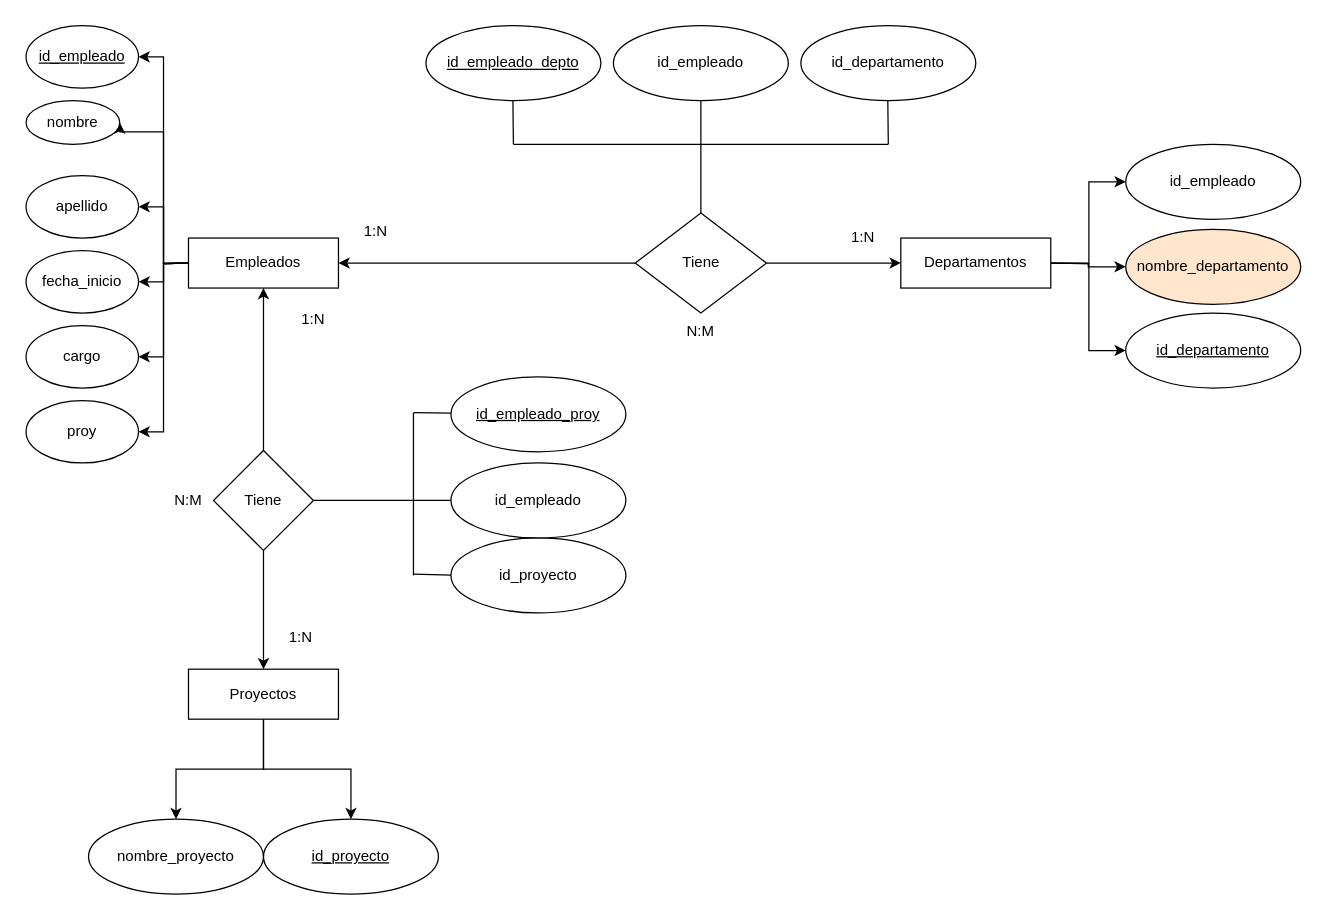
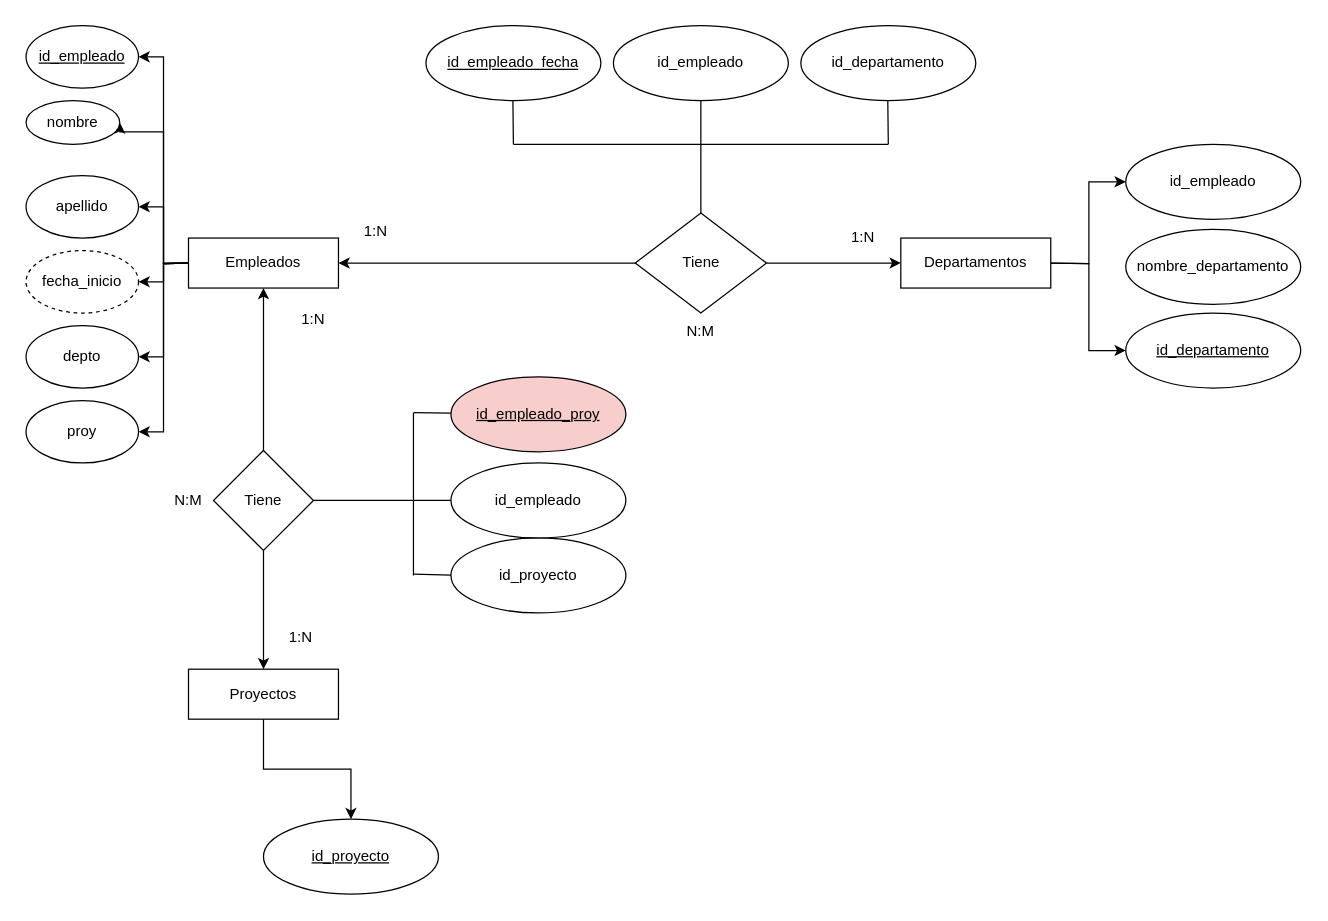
  <mxCell id="0" />
  <mxCell id="1" parent="0" />
  <mxCell id="2" style="edgeStyle=orthogonalEdgeStyle;rounded=0;orthogonalLoop=1;jettySize=auto;html=1;exitX=0;exitY=0.5;exitDx=0;exitDy=0;entryX=1;entryY=0.5;entryDx=0;entryDy=0;" parent="1" target="16" edge="1"><mxGeometry relative="1" as="geometry"><Array as="points"><mxPoint x="130" y="210" /><mxPoint x="130" y="105" /></Array><mxPoint x="150" y="210" as="sourcePoint" /></mxGeometry></mxCell>
  <mxCell id="3" style="edgeStyle=orthogonalEdgeStyle;rounded=0;orthogonalLoop=1;jettySize=auto;html=1;exitX=0;exitY=0.5;exitDx=0;exitDy=0;entryX=1;entryY=0.5;entryDx=0;entryDy=0;" parent="1" target="17" edge="1"><mxGeometry relative="1" as="geometry"><mxPoint x="150" y="210" as="sourcePoint" /></mxGeometry></mxCell>
  <mxCell id="4" style="edgeStyle=orthogonalEdgeStyle;rounded=0;orthogonalLoop=1;jettySize=auto;html=1;exitX=0;exitY=0.5;exitDx=0;exitDy=0;" parent="1" target="20" edge="1"><mxGeometry relative="1" as="geometry"><mxPoint x="150" y="210" as="sourcePoint" /></mxGeometry></mxCell>
  <mxCell id="5" style="edgeStyle=orthogonalEdgeStyle;rounded=0;orthogonalLoop=1;jettySize=auto;html=1;exitX=0;exitY=0.5;exitDx=0;exitDy=0;entryX=1;entryY=0.5;entryDx=0;entryDy=0;" parent="1" target="18" edge="1"><mxGeometry relative="1" as="geometry"><mxPoint x="150" y="210" as="sourcePoint" /></mxGeometry></mxCell>
  <mxCell id="6" style="edgeStyle=orthogonalEdgeStyle;rounded=0;orthogonalLoop=1;jettySize=auto;html=1;exitX=0;exitY=0.5;exitDx=0;exitDy=0;entryX=1;entryY=0.5;entryDx=0;entryDy=0;" parent="1" target="19" edge="1"><mxGeometry relative="1" as="geometry"><mxPoint x="150" y="210" as="sourcePoint" /></mxGeometry></mxCell>
  <mxCell id="7" style="edgeStyle=orthogonalEdgeStyle;rounded=0;orthogonalLoop=1;jettySize=auto;html=1;exitX=0;exitY=0.5;exitDx=0;exitDy=0;entryX=1;entryY=0.5;entryDx=0;entryDy=0;" parent="1" target="28" edge="1"><mxGeometry relative="1" as="geometry"><mxPoint x="150" y="210" as="sourcePoint" /></mxGeometry></mxCell>
  <mxCell id="8" value="Empleados" style="rounded=0;whiteSpace=wrap;html=1;" parent="1" vertex="1"><mxGeometry x="150" y="190" width="120" height="40" as="geometry" /></mxCell>
  <mxCell id="9" style="edgeStyle=orthogonalEdgeStyle;rounded=0;orthogonalLoop=1;jettySize=auto;html=1;exitX=1;exitY=0.5;exitDx=0;exitDy=0;entryX=0;entryY=0.5;entryDx=0;entryDy=0;" parent="1" target="27" edge="1"><mxGeometry relative="1" as="geometry"><mxPoint x="840" y="210" as="sourcePoint" /></mxGeometry></mxCell>
  <mxCell id="10" style="edgeStyle=orthogonalEdgeStyle;rounded=0;orthogonalLoop=1;jettySize=auto;html=1;exitX=1;exitY=0.5;exitDx=0;exitDy=0;entryX=0;entryY=0.5;entryDx=0;entryDy=0;" parent="1" target="29" edge="1"><mxGeometry relative="1" as="geometry"><mxPoint x="870" y="305" as="targetPoint" /><mxPoint x="840" y="210" as="sourcePoint" /></mxGeometry></mxCell>
- <mxCell id="11" style="edgeStyle=orthogonalEdgeStyle;rounded=0;orthogonalLoop=1;jettySize=auto;html=1;entryX=0;entryY=0.5;entryDx=0;entryDy=0;" edge="1" parent="1" source="12" target="25"><mxGeometry relative="1" as="geometry" /></mxCell>
  <mxCell id="12" value="Departamentos" style="rounded=0;whiteSpace=wrap;html=1;" parent="1" vertex="1"><mxGeometry x="720" y="190" width="120" height="40" as="geometry" /></mxCell>
- <mxCell id="13" style="edgeStyle=orthogonalEdgeStyle;rounded=0;orthogonalLoop=1;jettySize=auto;html=1;exitX=0.5;exitY=1;exitDx=0;exitDy=0;" parent="1" source="15" target="26" edge="1"><mxGeometry relative="1" as="geometry" /></mxCell>
  <mxCell id="14" style="edgeStyle=orthogonalEdgeStyle;rounded=0;orthogonalLoop=1;jettySize=auto;html=1;exitX=0.5;exitY=1;exitDx=0;exitDy=0;entryX=0.5;entryY=0;entryDx=0;entryDy=0;" parent="1" source="15" target="30" edge="1"><mxGeometry relative="1" as="geometry" /></mxCell>
  <mxCell id="15" value="Proyectos" style="rounded=0;whiteSpace=wrap;html=1;" parent="1" vertex="1"><mxGeometry x="150" y="535" width="120" height="40" as="geometry" /></mxCell>
  <mxCell id="16" value="nombre" style="ellipse;whiteSpace=wrap;html=1;" parent="1" vertex="1"><mxGeometry x="20" y="80" width="75" height="35" as="geometry" /></mxCell>
  <mxCell id="17" value="apellido" style="ellipse;whiteSpace=wrap;html=1;" parent="1" vertex="1"><mxGeometry x="20" y="140" width="90" height="50" as="geometry" /></mxCell>
- <mxCell id="18" value="cargo" style="ellipse;whiteSpace=wrap;html=1;" parent="1" vertex="1"><mxGeometry x="20" y="260" width="90" height="50" as="geometry" /></mxCell>
+ <mxCell id="18" value="depto" style="ellipse;whiteSpace=wrap;html=1;" parent="1" vertex="1"><mxGeometry x="20" y="260" width="90" height="50" as="geometry" /></mxCell>
  <mxCell id="19" value="proy" style="ellipse;whiteSpace=wrap;html=1;" parent="1" vertex="1"><mxGeometry x="20" y="320" width="90" height="50" as="geometry" /></mxCell>
- <mxCell id="20" value="fecha_inicio" style="ellipse;whiteSpace=wrap;html=1;" parent="1" vertex="1"><mxGeometry x="20" y="200" width="90" height="50" as="geometry" /></mxCell>
+ <mxCell id="20" value="fecha_inicio" style="ellipse;whiteSpace=wrap;html=1;dashed=1;" parent="1" vertex="1"><mxGeometry x="20" y="200" width="90" height="50" as="geometry" /></mxCell>
  <mxCell id="21" style="edgeStyle=orthogonalEdgeStyle;rounded=0;orthogonalLoop=1;jettySize=auto;html=1;entryX=1;entryY=0.5;entryDx=0;entryDy=0;" parent="1" source="22" target="8" edge="1"><mxGeometry relative="1" as="geometry" /></mxCell>
  <mxCell id="22" value="Tiene" style="rhombus;whiteSpace=wrap;html=1;" parent="1" vertex="1"><mxGeometry x="507.5" y="170" width="105" height="80" as="geometry" /></mxCell>
  <mxCell id="23" style="edgeStyle=orthogonalEdgeStyle;rounded=0;orthogonalLoop=1;jettySize=auto;html=1;exitX=0.5;exitY=1;exitDx=0;exitDy=0;entryX=0.5;entryY=0;entryDx=0;entryDy=0;" parent="1" source="24" target="15" edge="1"><mxGeometry relative="1" as="geometry" /></mxCell>
  <mxCell id="24" value="Tiene" style="rhombus;whiteSpace=wrap;html=1;" parent="1" vertex="1"><mxGeometry x="170" y="360" width="80" height="80" as="geometry" /></mxCell>
- <mxCell id="25" value="nombre_departamento" style="ellipse;whiteSpace=wrap;html=1;fillColor=#ffe6cc;" parent="1" vertex="1"><mxGeometry x="900" y="183" width="140" height="60" as="geometry" /></mxCell>
- <mxCell id="26" value="nombre_proyecto" style="ellipse;whiteSpace=wrap;html=1;" parent="1" vertex="1"><mxGeometry x="70" y="655" width="140" height="60" as="geometry" /></mxCell>
+ <mxCell id="25" value="nombre_departamento" style="ellipse;whiteSpace=wrap;html=1;" parent="1" vertex="1"><mxGeometry x="900" y="183" width="140" height="60" as="geometry" /></mxCell>
  <mxCell id="27" value="id_empleado" style="ellipse;whiteSpace=wrap;html=1;" parent="1" vertex="1"><mxGeometry x="900" y="115" width="140" height="60" as="geometry" /></mxCell>
  <mxCell id="28" value="&lt;u&gt;id_empleado&lt;/u&gt;" style="ellipse;whiteSpace=wrap;html=1;" parent="1" vertex="1"><mxGeometry x="20" y="20" width="90" height="50" as="geometry" /></mxCell>
  <mxCell id="29" value="&lt;u&gt;id_departamento&lt;/u&gt;" style="ellipse;whiteSpace=wrap;html=1;" parent="1" vertex="1"><mxGeometry x="900" y="250" width="140" height="60" as="geometry" /></mxCell>
  <mxCell id="30" value="&lt;u&gt;id_proyecto&lt;/u&gt;" style="ellipse;whiteSpace=wrap;html=1;" parent="1" vertex="1"><mxGeometry x="210" y="655" width="140" height="60" as="geometry" /></mxCell>
  <mxCell id="31" style="edgeStyle=orthogonalEdgeStyle;rounded=0;orthogonalLoop=1;jettySize=auto;html=1;entryX=0.5;entryY=1;entryDx=0;entryDy=0;exitX=0.5;exitY=0;exitDx=0;exitDy=0;" parent="1" source="24" target="8" edge="1"><mxGeometry relative="1" as="geometry"><mxPoint x="210" y="335" as="sourcePoint" /></mxGeometry></mxCell>
- <mxCell id="32" value="&lt;u&gt;id_empleado_proy&lt;/u&gt;" style="ellipse;whiteSpace=wrap;html=1;" parent="1" vertex="1"><mxGeometry x="360" y="301" width="140" height="60" as="geometry" /></mxCell>
+ <mxCell id="32" value="&lt;u&gt;id_empleado_proy&lt;/u&gt;" style="ellipse;whiteSpace=wrap;html=1;fillColor=#f8cecc;" parent="1" vertex="1"><mxGeometry x="360" y="301" width="140" height="60" as="geometry" /></mxCell>
  <mxCell id="33" value="id_proyecto" style="ellipse;whiteSpace=wrap;html=1;" parent="1" vertex="1"><mxGeometry x="360" y="430" width="140" height="60" as="geometry" /></mxCell>
  <mxCell id="34" value="id_empleado" style="ellipse;whiteSpace=wrap;html=1;" parent="1" vertex="1"><mxGeometry x="360" y="370" width="140" height="60" as="geometry" /></mxCell>
  <mxCell id="35" value="" style="endArrow=none;html=1;rounded=0;entryX=0;entryY=0.5;entryDx=0;entryDy=0;exitX=1;exitY=0.5;exitDx=0;exitDy=0;" parent="1" source="24" target="34" edge="1"><mxGeometry width="50" height="50" relative="1" as="geometry"><mxPoint x="270" y="400" as="sourcePoint" /><mxPoint x="470" y="300" as="targetPoint" /></mxGeometry></mxCell>
  <mxCell id="36" value="" style="endArrow=none;html=1;rounded=0;" parent="1" edge="1"><mxGeometry width="50" height="50" relative="1" as="geometry"><mxPoint x="330" y="330" as="sourcePoint" /><mxPoint x="330" y="460" as="targetPoint" /></mxGeometry></mxCell>
  <mxCell id="37" value="" style="endArrow=none;html=1;rounded=0;exitX=1;exitY=0.5;exitDx=0;exitDy=0;" parent="1" edge="1"><mxGeometry width="50" height="50" relative="1" as="geometry"><mxPoint x="330" y="329.66" as="sourcePoint" /><mxPoint x="360" y="330" as="targetPoint" /></mxGeometry></mxCell>
  <mxCell id="38" value="" style="endArrow=none;html=1;rounded=0;exitX=1;exitY=0.5;exitDx=0;exitDy=0;entryX=0;entryY=0.5;entryDx=0;entryDy=0;" parent="1" edge="1"><mxGeometry width="50" height="50" relative="1" as="geometry"><mxPoint x="330" y="459" as="sourcePoint" /><mxPoint x="360" y="459.69" as="targetPoint" /></mxGeometry></mxCell>
  <mxCell id="39" value="N:M" style="text;html=1;strokeColor=none;fillColor=none;align=center;verticalAlign=middle;whiteSpace=wrap;rounded=0;" parent="1" vertex="1"><mxGeometry x="530" y="250" width="60" height="30" as="geometry" /></mxCell>
  <mxCell id="40" value="N:M" style="text;html=1;strokeColor=none;fillColor=none;align=center;verticalAlign=middle;whiteSpace=wrap;rounded=0;" parent="1" vertex="1"><mxGeometry x="120" y="385" width="60" height="30" as="geometry" /></mxCell>
  <mxCell id="41" style="edgeStyle=orthogonalEdgeStyle;rounded=0;orthogonalLoop=1;jettySize=auto;html=1;entryX=0;entryY=0.5;entryDx=0;entryDy=0;exitX=1;exitY=0.5;exitDx=0;exitDy=0;" parent="1" source="22" target="12" edge="1"><mxGeometry relative="1" as="geometry"><mxPoint x="770" y="215" as="sourcePoint" /></mxGeometry></mxCell>
  <mxCell id="42" value="1:N" style="text;html=1;strokeColor=none;fillColor=none;align=center;verticalAlign=middle;whiteSpace=wrap;rounded=0;" parent="1" vertex="1"><mxGeometry x="220" y="240" width="60" height="30" as="geometry" /></mxCell>
  <mxCell id="43" value="1:N" style="text;html=1;strokeColor=none;fillColor=none;align=center;verticalAlign=middle;whiteSpace=wrap;rounded=0;" parent="1" vertex="1"><mxGeometry x="660" y="175" width="60" height="30" as="geometry" /></mxCell>
- <mxCell id="44" value="&lt;u&gt;id_empleado_depto&lt;/u&gt;" style="ellipse;whiteSpace=wrap;html=1;" parent="1" vertex="1"><mxGeometry x="340" y="20" width="140" height="60" as="geometry" /></mxCell>
+ <mxCell id="44" value="&lt;u&gt;id_empleado_fecha&lt;/u&gt;" style="ellipse;whiteSpace=wrap;html=1;" parent="1" vertex="1"><mxGeometry x="340" y="20" width="140" height="60" as="geometry" /></mxCell>
  <mxCell id="45" value="id_empleado" style="ellipse;whiteSpace=wrap;html=1;" parent="1" vertex="1"><mxGeometry x="490" y="20" width="140" height="60" as="geometry" /></mxCell>
  <mxCell id="46" value="id_departamento" style="ellipse;whiteSpace=wrap;html=1;" parent="1" vertex="1"><mxGeometry x="640" y="20" width="140" height="60" as="geometry" /></mxCell>
  <mxCell id="47" value="" style="endArrow=none;html=1;rounded=0;entryX=0.5;entryY=1;entryDx=0;entryDy=0;exitX=0.5;exitY=0;exitDx=0;exitDy=0;" parent="1" source="22" target="45" edge="1"><mxGeometry width="50" height="50" relative="1" as="geometry"><mxPoint x="560" y="165" as="sourcePoint" /><mxPoint x="560" y="115" as="targetPoint" /></mxGeometry></mxCell>
  <mxCell id="48" value="" style="endArrow=none;html=1;rounded=0;" parent="1" edge="1"><mxGeometry width="50" height="50" relative="1" as="geometry"><mxPoint x="410" y="115" as="sourcePoint" /><mxPoint x="409.58" y="80" as="targetPoint" /></mxGeometry></mxCell>
  <mxCell id="49" value="" style="endArrow=none;html=1;rounded=0;" parent="1" edge="1"><mxGeometry width="50" height="50" relative="1" as="geometry"><mxPoint x="710" y="115" as="sourcePoint" /><mxPoint x="709.58" y="80" as="targetPoint" /></mxGeometry></mxCell>
  <mxCell id="50" value="" style="endArrow=none;html=1;rounded=0;entryX=0.5;entryY=1;entryDx=0;entryDy=0;" parent="1" edge="1"><mxGeometry width="50" height="50" relative="1" as="geometry"><mxPoint x="710" y="115" as="sourcePoint" /><mxPoint x="410" y="115" as="targetPoint" /></mxGeometry></mxCell>
  <mxCell id="51" value="1:N" style="text;html=1;strokeColor=none;fillColor=none;align=center;verticalAlign=middle;whiteSpace=wrap;rounded=0;" vertex="1" parent="1"><mxGeometry x="270" y="170" width="60" height="30" as="geometry" /></mxCell>
  <mxCell id="52" value="1:N" style="text;html=1;strokeColor=none;fillColor=none;align=center;verticalAlign=middle;whiteSpace=wrap;rounded=0;" vertex="1" parent="1"><mxGeometry x="210" y="495" width="60" height="30" as="geometry" /></mxCell>
